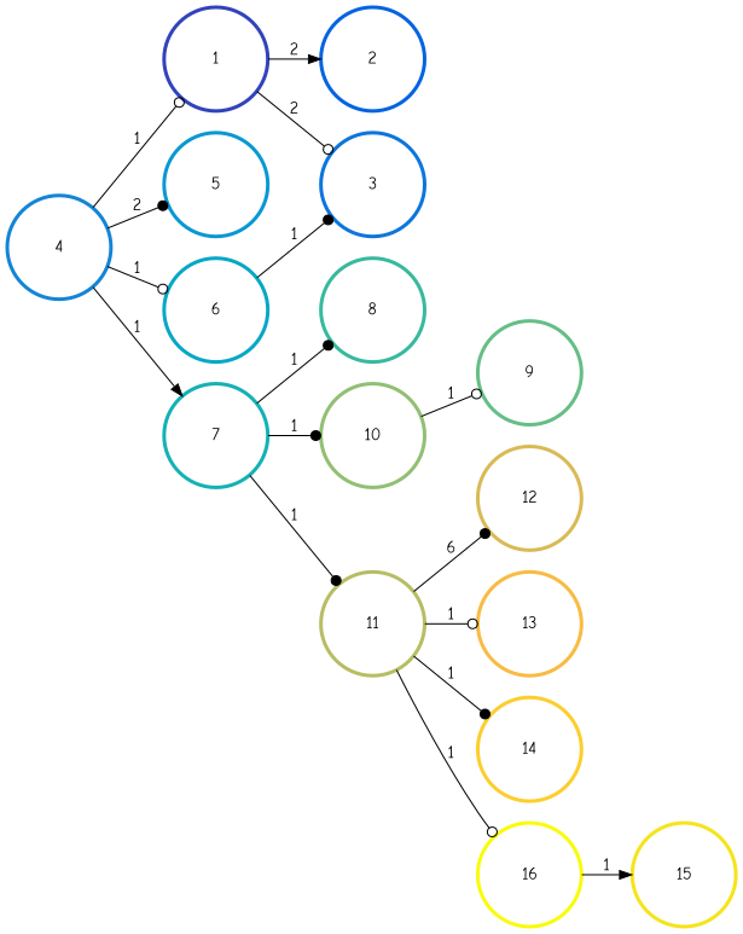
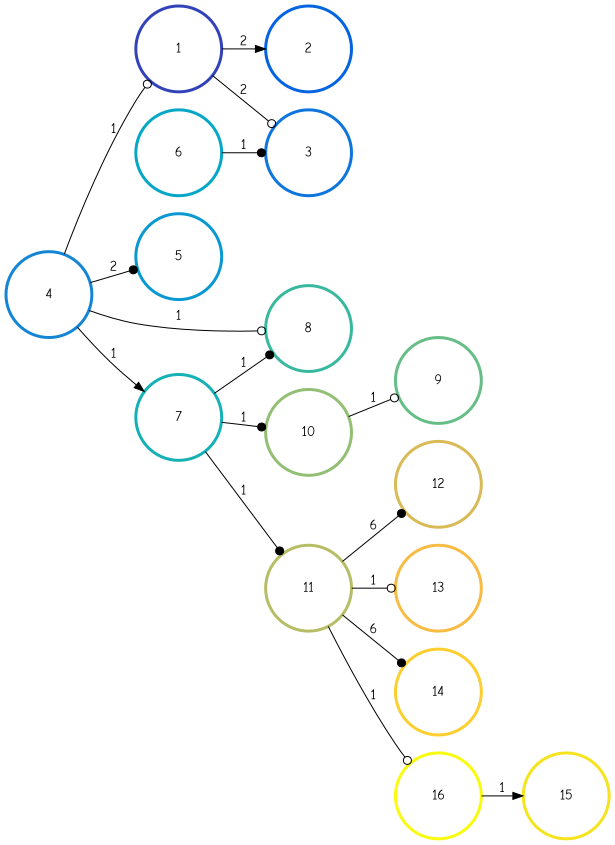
  digraph {
    fontname="Comic Neue"
    rankdir=LR
    node [fontname="Comic Neue" penwidth=3]
    edge [arrowhead=dot color=black fontname="Comic Neue" penwidth=1]
    n1 [color="#3243BA" height=1.2 label=1 width=1.2]
    n2 [color="#0363E1" height=1.2 label=2 width=1.2]
    n3 [color="#0D75DC" height=1.2 label=3 width=1.2]
    n4 [color="#1485D4" height=1.2 label=4 width=1.2]
    n5 [color="#0998D1" height=1.2 label=5 width=1.2]
    n6 [color="#06A7C6" height=1.2 label=6 width=1.2]
    n7 [color="#15B1B4" height=1.2 label=7 width=1.2]
    n8 [color="#38B99E" height=1.2 label=8 width=1.2]
    n9 [color="#92BF73" height=1.2 label=10 width=1.2]
    n10 [color="#B7BD64" height=1.2 label=11 width=1.2]
    n11 [color="#65BE86" height=1.2 label=9 width=1.2]
    n12 [color="#D9BA56" height=1.2 label=12 width=1.2]
    n13 [color="#F8BB44" height=1.2 label=13 width=1.2]
    n14 [color="#FCCE2E" height=1.2 label=14 width=1.2]
    n15 [color="#F9FB0E" height=1.2 label=16 width=1.2]
    n16 [color="#F5E41D" height=1.2 label=15 width=1.2]
    n1 -> n2 [arrowhead=normal label=2]
    n1 -> n3 [arrowhead=odot label=2]
    n4 -> n1 [arrowhead=odot label=1]
    n4 -> n5 [label=2]
-   n4 -> n6 [arrowhead=odot label=1]
+   n4 -> n8 [arrowhead=odot label=1]
    n4 -> n7 [arrowhead=normal label=1]
    n6 -> n3 [label=1]
    n7 -> n8 [label=1]
    n7 -> n9 [label=1]
    n7 -> n10 [label=1]
    n9 -> n11 [arrowhead=odot label=1]
    n10 -> n12 [label=6]
    n10 -> n13 [arrowhead=odot label=1]
-   n10 -> n14 [label=1]
+   n10 -> n14 [label=6]
    n10 -> n15 [arrowhead=odot label=1]
    n15 -> n16 [arrowhead=normal label=1]
  }
